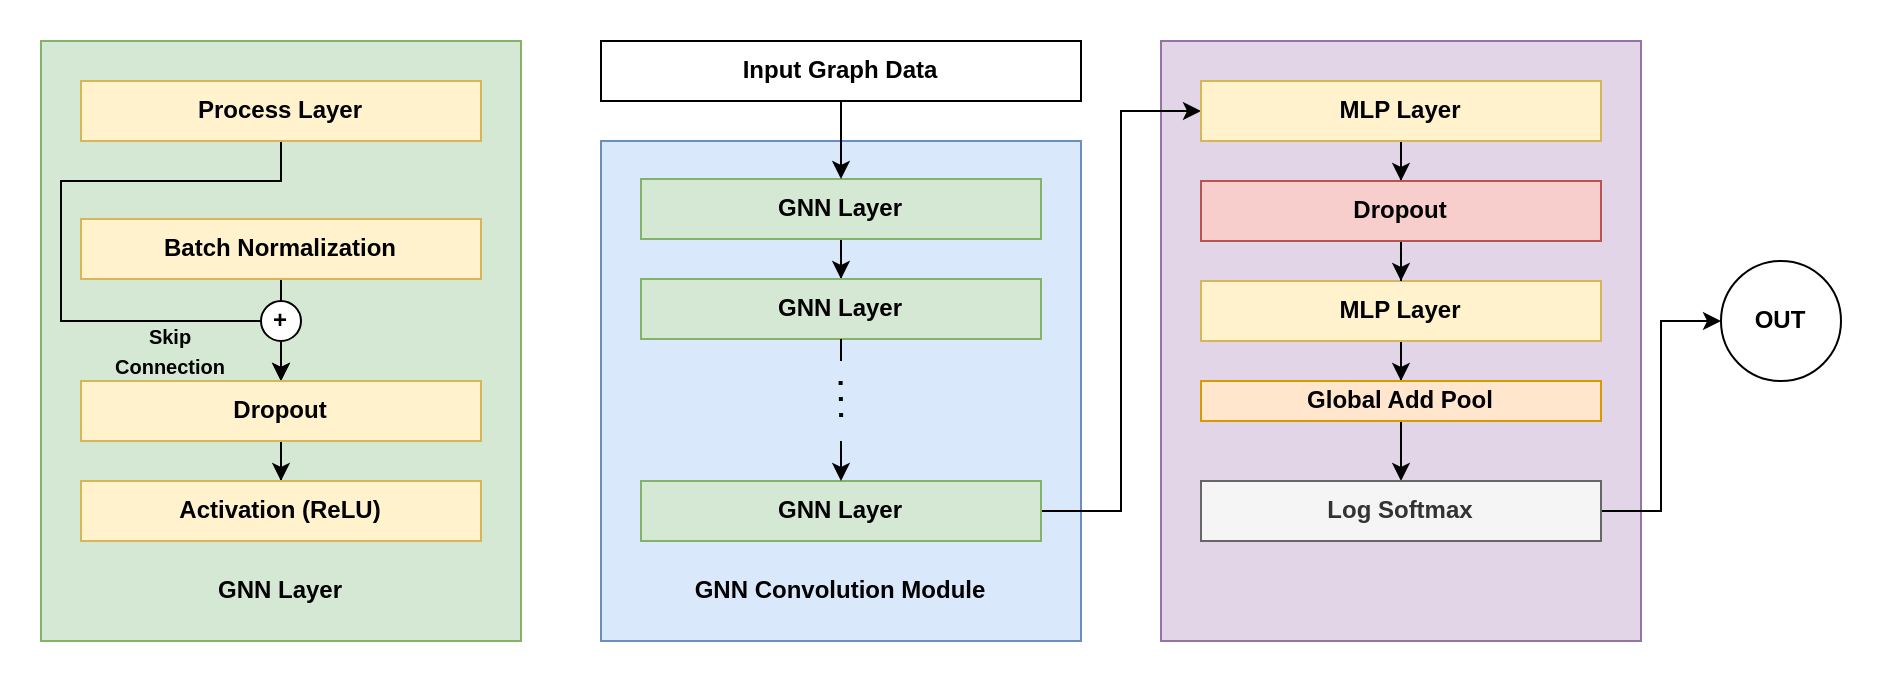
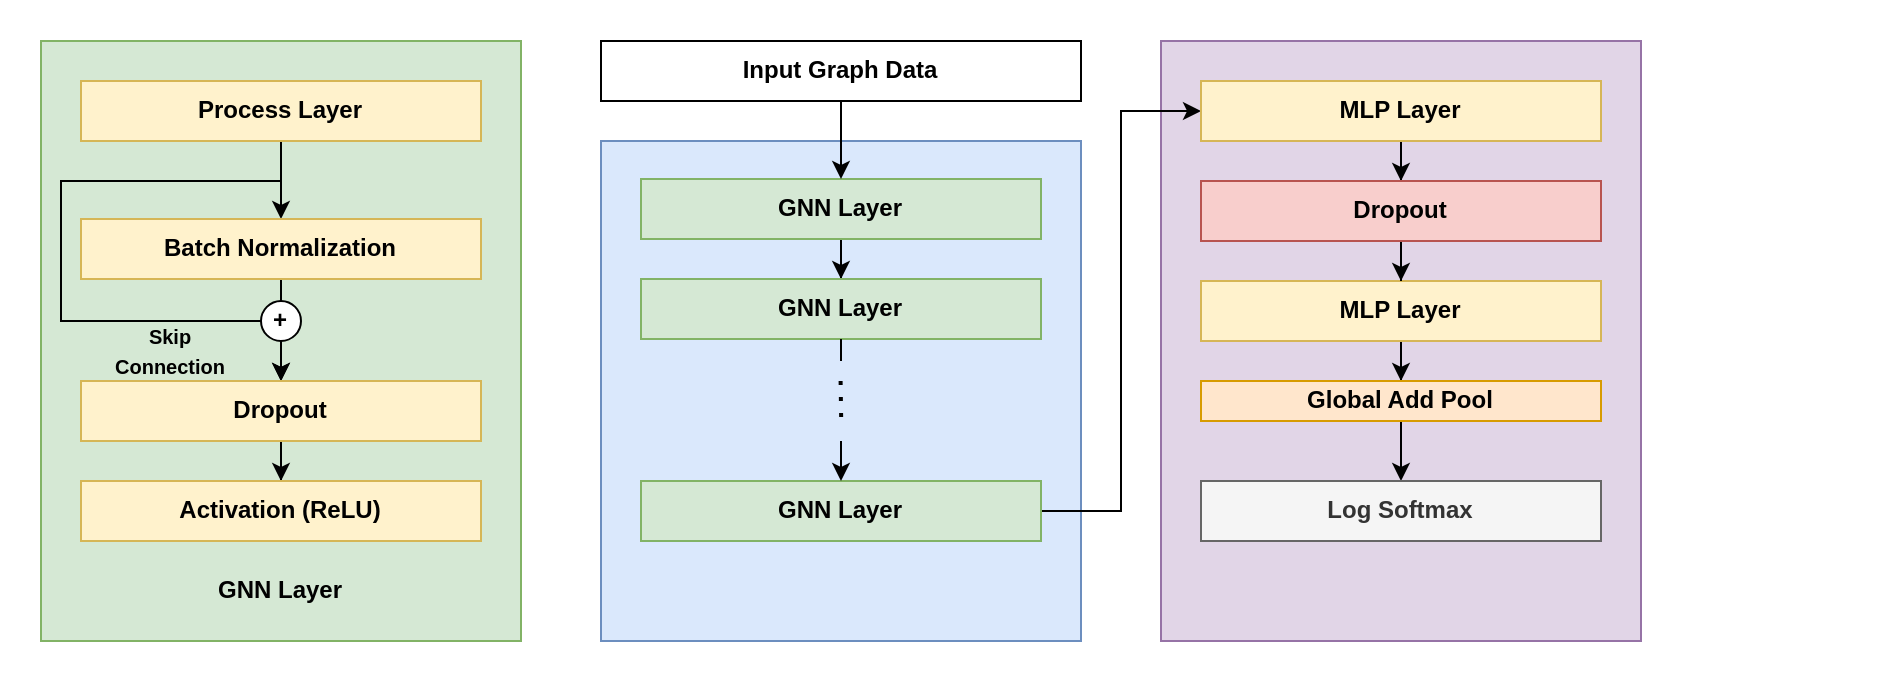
  <mxCell id="0" />
  <mxCell id="1" parent="0" />
  <mxCell id="2" value="" style="rounded=0;whiteSpace=wrap;html=1;fillColor=#e1d5e7;strokeColor=#9673a6;" vertex="1" parent="1"><mxGeometry x="580" y="20" width="240" height="300" as="geometry" /></mxCell>
  <mxCell id="3" value="" style="rounded=0;whiteSpace=wrap;html=1;fillColor=#dae8fc;strokeColor=#6c8ebf;" vertex="1" parent="1"><mxGeometry x="300" y="70" width="240" height="250" as="geometry" /></mxCell>
  <mxCell id="4" style="edgeStyle=orthogonalEdgeStyle;rounded=0;orthogonalLoop=1;jettySize=auto;html=1;entryX=0.5;entryY=0;entryDx=0;entryDy=0;strokeWidth=1;" edge="1" parent="1" source="5" target="6"><mxGeometry relative="1" as="geometry" /></mxCell>
  <mxCell id="5" value="&lt;b&gt;GNN Layer&lt;br&gt;&lt;/b&gt;" style="rounded=0;whiteSpace=wrap;html=1;fillColor=#d5e8d4;strokeColor=#82b366;" vertex="1" parent="1"><mxGeometry x="320" y="89" width="200" height="30" as="geometry" /></mxCell>
  <mxCell id="6" value="&lt;b&gt;GNN Layer&lt;br&gt;&lt;/b&gt;" style="rounded=0;whiteSpace=wrap;html=1;fillColor=#d5e8d4;strokeColor=#82b366;" vertex="1" parent="1"><mxGeometry x="320" y="139" width="200" height="30" as="geometry" /></mxCell>
  <mxCell id="7" value="" style="endArrow=none;html=1;rounded=0;entryX=0.5;entryY=1;entryDx=0;entryDy=0;" edge="1" parent="1"><mxGeometry width="50" height="50" relative="1" as="geometry"><mxPoint x="420" y="180" as="sourcePoint" /><mxPoint x="420" y="169" as="targetPoint" /></mxGeometry></mxCell>
  <mxCell id="8" style="edgeStyle=orthogonalEdgeStyle;rounded=0;orthogonalLoop=1;jettySize=auto;html=1;entryX=0;entryY=0.5;entryDx=0;entryDy=0;" edge="1" parent="1" source="9" target="12"><mxGeometry relative="1" as="geometry"><Array as="points"><mxPoint x="560" y="255" /><mxPoint x="560" y="55" /></Array></mxGeometry></mxCell>
  <mxCell id="9" value="&lt;b&gt;GNN Layer&lt;br&gt;&lt;/b&gt;" style="rounded=0;whiteSpace=wrap;html=1;fillColor=#d5e8d4;strokeColor=#82b366;" vertex="1" parent="1"><mxGeometry x="320" y="240" width="200" height="30" as="geometry" /></mxCell>
  <mxCell id="10" value="" style="endArrow=none;dashed=1;html=1;dashPattern=1 3;strokeWidth=2;rounded=0;" edge="1" parent="1"><mxGeometry width="50" height="50" relative="1" as="geometry"><mxPoint x="419.8" y="190" as="sourcePoint" /><mxPoint x="420.09" y="209" as="targetPoint" /></mxGeometry></mxCell>
  <mxCell id="11" value="" style="edgeStyle=orthogonalEdgeStyle;rounded=0;orthogonalLoop=1;jettySize=auto;html=1;" edge="1" parent="1" source="12" target="17"><mxGeometry relative="1" as="geometry" /></mxCell>
  <mxCell id="12" value="&lt;b&gt;MLP Layer&lt;br&gt;&lt;/b&gt;" style="rounded=0;whiteSpace=wrap;html=1;fillColor=#fff2cc;strokeColor=#d6b656;" vertex="1" parent="1"><mxGeometry x="600" y="40" width="200" height="30" as="geometry" /></mxCell>
  <mxCell id="13" value="" style="edgeStyle=orthogonalEdgeStyle;rounded=0;orthogonalLoop=1;jettySize=auto;html=1;" edge="1" parent="1" source="14" target="19"><mxGeometry relative="1" as="geometry" /></mxCell>
  <mxCell id="14" value="&lt;b&gt;MLP Layer&lt;br&gt;&lt;/b&gt;" style="rounded=0;whiteSpace=wrap;html=1;fillColor=#fff2cc;strokeColor=#d6b656;" vertex="1" parent="1"><mxGeometry x="600" y="140" width="200" height="30" as="geometry" /></mxCell>
- <mxCell id="15" value="&lt;b&gt;GNN Convolution Module&lt;br&gt;&lt;/b&gt;" style="text;html=1;strokeColor=none;fillColor=none;align=center;verticalAlign=middle;whiteSpace=wrap;rounded=0;" vertex="1" parent="1"><mxGeometry x="340" y="280" width="160" height="30" as="geometry" /></mxCell>
  <mxCell id="16" value="" style="edgeStyle=orthogonalEdgeStyle;rounded=0;orthogonalLoop=1;jettySize=auto;html=1;" edge="1" parent="1" source="17" target="14"><mxGeometry relative="1" as="geometry" /></mxCell>
  <mxCell id="17" value="&lt;b&gt;Dropout&lt;/b&gt;" style="rounded=0;whiteSpace=wrap;html=1;fillColor=#f8cecc;strokeColor=#b85450;" vertex="1" parent="1"><mxGeometry x="600" y="90" width="200" height="30" as="geometry" /></mxCell>
  <mxCell id="18" value="" style="edgeStyle=orthogonalEdgeStyle;rounded=0;orthogonalLoop=1;jettySize=auto;html=1;" edge="1" parent="1" source="19" target="21"><mxGeometry relative="1" as="geometry" /></mxCell>
  <mxCell id="19" value="&lt;b&gt;Global Add Pool&lt;br&gt;&lt;/b&gt;" style="rounded=0;whiteSpace=wrap;html=1;fillColor=#ffe6cc;strokeColor=#d79b00;" vertex="1" parent="1"><mxGeometry x="600" y="190" width="200" height="20" as="geometry" /></mxCell>
- <mxCell id="20" style="edgeStyle=orthogonalEdgeStyle;rounded=0;orthogonalLoop=1;jettySize=auto;html=1;entryX=0;entryY=0.5;entryDx=0;entryDy=0;" edge="1" parent="1" source="21" target="22"><mxGeometry relative="1" as="geometry" /></mxCell>
  <mxCell id="21" value="&lt;b&gt;Log Softmax&lt;br&gt;&lt;/b&gt;" style="rounded=0;whiteSpace=wrap;html=1;fillColor=#f5f5f5;strokeColor=#666666;fontColor=#333333;" vertex="1" parent="1"><mxGeometry x="600" y="240" width="200" height="30" as="geometry" /></mxCell>
- <mxCell id="22" value="&lt;b&gt;OUT&lt;/b&gt;" style="ellipse;whiteSpace=wrap;html=1;aspect=fixed;" vertex="1" parent="1"><mxGeometry x="860" y="130" width="60" height="60" as="geometry" /></mxCell>
  <mxCell id="23" value="" style="endArrow=classic;html=1;rounded=0;entryX=0.5;entryY=0;entryDx=0;entryDy=0;" edge="1" parent="1" target="9"><mxGeometry width="50" height="50" relative="1" as="geometry"><mxPoint x="420" y="220" as="sourcePoint" /><mxPoint x="470" y="170" as="targetPoint" /></mxGeometry></mxCell>
  <mxCell id="24" style="edgeStyle=orthogonalEdgeStyle;rounded=0;orthogonalLoop=1;jettySize=auto;html=1;entryX=0.5;entryY=0;entryDx=0;entryDy=0;" edge="1" parent="1" source="25" target="5"><mxGeometry relative="1" as="geometry" /></mxCell>
  <mxCell id="25" value="&lt;b&gt;Input Graph Data&lt;br&gt;&lt;/b&gt;" style="rounded=0;whiteSpace=wrap;html=1;" vertex="1" parent="1"><mxGeometry x="300" y="20" width="240" height="30" as="geometry" /></mxCell>
  <mxCell id="26" value="" style="rounded=0;whiteSpace=wrap;html=1;fillColor=#d5e8d4;strokeColor=#82b366;" vertex="1" parent="1"><mxGeometry x="20" y="20" width="240" height="300" as="geometry" /></mxCell>
  <mxCell id="27" value="&lt;b&gt;GNN Layer&lt;br&gt;&lt;/b&gt;" style="text;html=1;strokeColor=none;fillColor=none;align=center;verticalAlign=middle;whiteSpace=wrap;rounded=0;" vertex="1" parent="1"><mxGeometry x="60" y="280" width="160" height="30" as="geometry" /></mxCell>
+ <mxCell id="28" value="" style="edgeStyle=orthogonalEdgeStyle;rounded=0;orthogonalLoop=1;jettySize=auto;html=1;" edge="1" parent="1" source="30" target="32"><mxGeometry relative="1" as="geometry" /></mxCell>
  <mxCell id="29" style="edgeStyle=orthogonalEdgeStyle;rounded=0;orthogonalLoop=1;jettySize=auto;html=1;entryX=0.5;entryY=0;entryDx=0;entryDy=0;" edge="1" parent="1" source="30" target="34"><mxGeometry relative="1" as="geometry"><mxPoint x="140" y="170" as="targetPoint" /><Array as="points"><mxPoint x="140" y="90" /><mxPoint x="30" y="90" /><mxPoint x="30" y="160" /><mxPoint x="140" y="160" /></Array></mxGeometry></mxCell>
  <mxCell id="30" value="&lt;b&gt;Process Layer&lt;br&gt;&lt;/b&gt;" style="rounded=0;whiteSpace=wrap;html=1;fillColor=#fff2cc;strokeColor=#d6b656;" vertex="1" parent="1"><mxGeometry x="40" y="40" width="200" height="30" as="geometry" /></mxCell>
  <mxCell id="31" value="" style="edgeStyle=orthogonalEdgeStyle;rounded=0;orthogonalLoop=1;jettySize=auto;html=1;" edge="1" parent="1" source="32" target="34"><mxGeometry relative="1" as="geometry" /></mxCell>
  <mxCell id="32" value="&lt;b&gt;Batch Normalization&lt;br&gt;&lt;/b&gt;" style="rounded=0;whiteSpace=wrap;html=1;fillColor=#fff2cc;strokeColor=#d6b656;" vertex="1" parent="1"><mxGeometry x="40" y="109" width="200" height="30" as="geometry" /></mxCell>
  <mxCell id="33" value="" style="edgeStyle=orthogonalEdgeStyle;rounded=0;orthogonalLoop=1;jettySize=auto;html=1;" edge="1" parent="1" source="34" target="35"><mxGeometry relative="1" as="geometry" /></mxCell>
  <mxCell id="34" value="&lt;b&gt;Dropout&lt;br&gt;&lt;/b&gt;" style="rounded=0;whiteSpace=wrap;html=1;fillColor=#fff2cc;strokeColor=#d6b656;" vertex="1" parent="1"><mxGeometry x="40" y="190" width="200" height="30" as="geometry" /></mxCell>
  <mxCell id="35" value="&lt;b&gt;Activation (ReLU)&lt;br&gt;&lt;/b&gt;" style="rounded=0;whiteSpace=wrap;html=1;fillColor=#fff2cc;strokeColor=#d6b656;" vertex="1" parent="1"><mxGeometry x="40" y="240" width="200" height="30" as="geometry" /></mxCell>
  <mxCell id="36" value="&lt;b&gt;+&lt;/b&gt;" style="ellipse;whiteSpace=wrap;html=1;aspect=fixed;" vertex="1" parent="1"><mxGeometry x="130" y="150" width="20" height="20" as="geometry" /></mxCell>
  <mxCell id="37" value="&lt;font style=&quot;font-size: 10px;&quot;&gt;&lt;b&gt;Skip Connection&lt;br&gt;&lt;/b&gt;&lt;/font&gt;" style="text;html=1;strokeColor=none;fillColor=none;align=center;verticalAlign=middle;whiteSpace=wrap;rounded=0;" vertex="1" parent="1"><mxGeometry x="50" y="160" width="70" height="30" as="geometry" /></mxCell>
